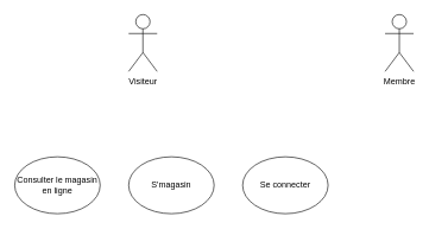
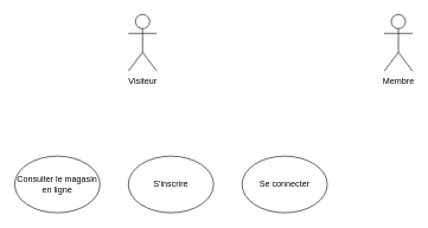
  <mxCell id="0" />
  <mxCell id="1" parent="0" />
  <mxCell id="2" value="Visiteur" style="shape=umlActor;verticalLabelPosition=bottom;verticalAlign=top;html=1;outlineConnect=0;" vertex="1" parent="1"><mxGeometry x="180" y="20" width="40" height="80" as="geometry" /></mxCell>
  <mxCell id="3" value="Membre" style="shape=umlActor;verticalLabelPosition=bottom;verticalAlign=top;html=1;outlineConnect=0;" vertex="1" parent="1"><mxGeometry x="540" y="20" width="40" height="80" as="geometry" /></mxCell>
  <mxCell id="4" value="Consulter le magasin en ligne" style="ellipse;whiteSpace=wrap;html=1;" vertex="1" parent="1"><mxGeometry x="20" y="220" width="120" height="80" as="geometry" /></mxCell>
- <mxCell id="5" value="S'magasin" style="ellipse;whiteSpace=wrap;html=1;" vertex="1" parent="1"><mxGeometry x="180" y="220" width="120" height="80" as="geometry" /></mxCell>
+ <mxCell id="5" value="S'inscrire" style="ellipse;whiteSpace=wrap;html=1;" vertex="1" parent="1"><mxGeometry x="180" y="220" width="120" height="80" as="geometry" /></mxCell>
  <mxCell id="6" value="Se connecter" style="ellipse;whiteSpace=wrap;html=1;" vertex="1" parent="1"><mxGeometry x="340" y="220" width="120" height="80" as="geometry" /></mxCell>
